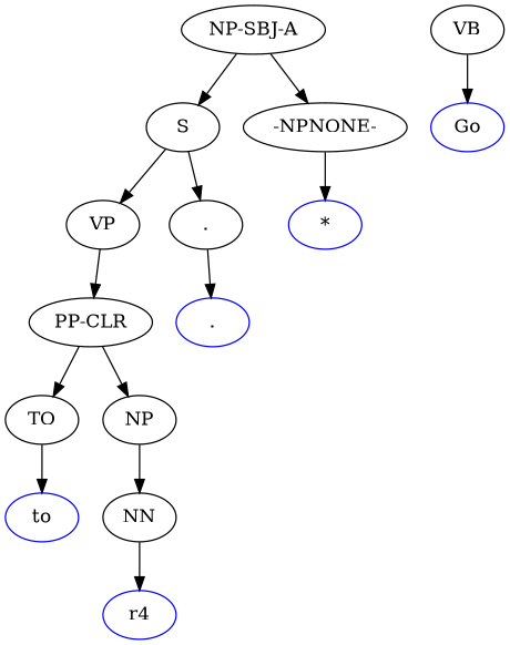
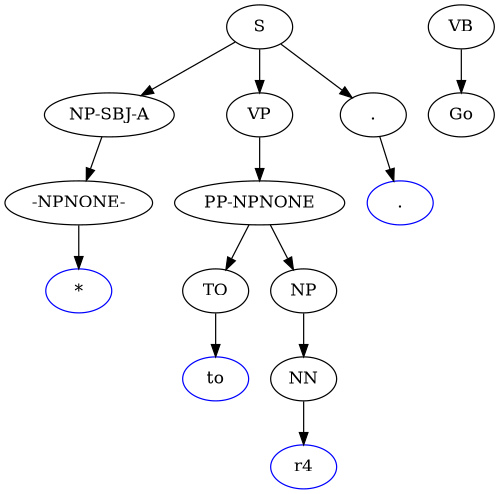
  digraph {
    n1 [label=S]
    n2 [label="NP-SBJ-A"]
    n3 [label=VP]
    n4 [label="."]
    n5 [label="-NPNONE-"]
-   n6 [label="PP-CLR"]
+   n6 [label="PP-NPNONE"]
    n7 [color=blue label="."]
    n8 [color=blue label="*"]
    n9 [label=VB]
-   n10 [color=blue label=Go]
+   n10 [color=black label=Go]
    n11 [label=TO]
    n12 [label=NP]
    n13 [color=blue label=to]
    n14 [label=NN]
    n15 [color=blue label=r4]
-   n2 -> n1
+   n1 -> n2
    n1 -> n3
    n1 -> n4
    n2 -> n5
    n3 -> n6
    n4 -> n7
    n5 -> n8
    n6 -> n11
    n6 -> n12
    n9 -> n10
    n11 -> n13
    n12 -> n14
    n14 -> n15
  }
